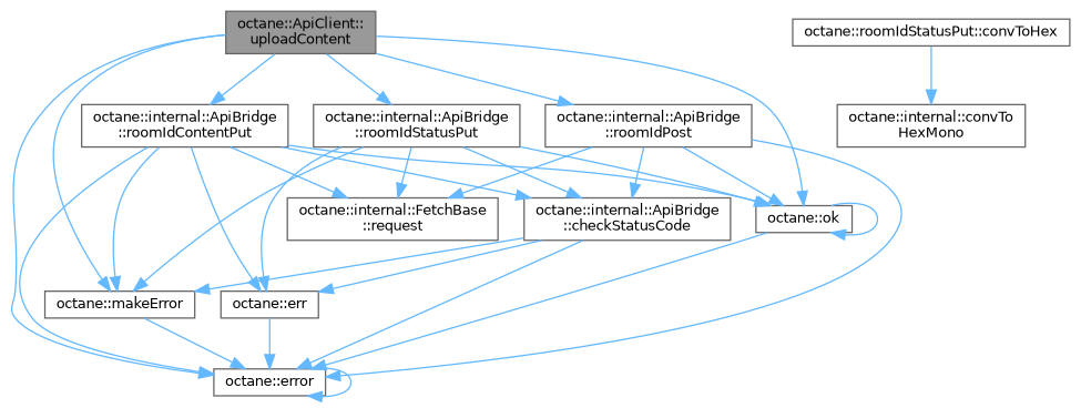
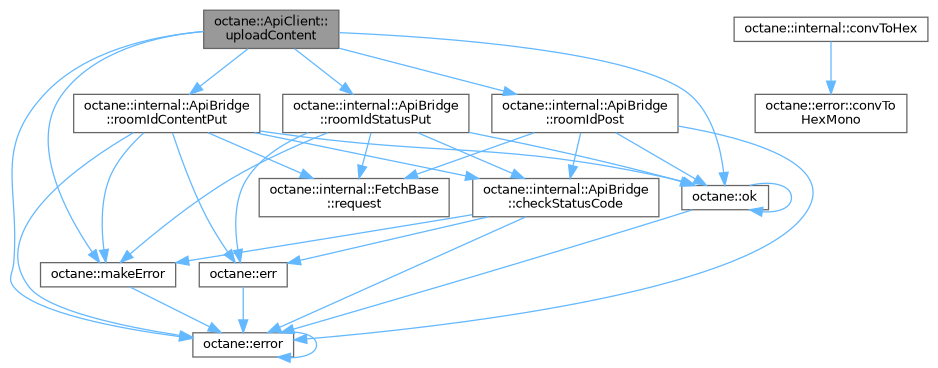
  digraph {
    rankdir=TB
    node [color=grey40 fillcolor=white fontname=Helvetica fontsize=10 shape=box style=filled]
    edge [color=steelblue1 fontname=Helvetica fontsize=10 labelfontname=Helvetica labelfontsize=10 style=solid]
    n1 [color=gray40 fillcolor=grey60 fontcolor=black height=0.2 label="octane::ApiClient::\luploadContent" width=0.4]
    n2 [height=0.2 label="octane::error" width=0.4]
    n3 [height=0.2 label="octane::makeError" width=0.4]
    n4 [height=0.2 label="octane::ok" width=0.4]
    n5 [height=0.2 label="octane::internal::ApiBridge\l::roomIdContentPut" width=0.4]
    n6 [height=0.2 label="octane::internal::ApiBridge\l::roomIdPost" width=0.4]
    n7 [height=0.2 label="octane::internal::ApiBridge\l::roomIdStatusPut" width=0.4]
    n8 [height=0.2 label="octane::internal::ApiBridge\l::checkStatusCode" width=0.4]
    n9 [height=0.2 label="octane::err" width=0.4]
    n10 [height=0.2 label="octane::internal::FetchBase\l::request" width=0.4]
-   n11 [height=0.2 label="octane::roomIdStatusPut::convToHex" width=0.4]
-   n12 [height=0.2 label="octane::internal::convTo\lHexMono" width=0.4]
+   n11 [height=0.2 label="octane::internal::convToHex" width=0.4]
+   n12 [height=0.2 label="octane::error::convTo\lHexMono" width=0.4]
    n1 -> n2
    n1 -> n3
    n1 -> n4
    n1 -> n5
    n1 -> n6
    n1 -> n7
    n2 -> n2
    n3 -> n2
    n4 -> n2
    n4 -> n4
    n5 -> n2
    n5 -> n3
    n5 -> n4
    n5 -> n8
    n5 -> n9
    n5 -> n10
    n6 -> n2
    n6 -> n4
    n6 -> n8
    n6 -> n10
    n7 -> n3
    n7 -> n4
    n7 -> n8
    n7 -> n9
    n7 -> n10
    n8 -> n2
    n8 -> n3
    n8 -> n9
    n9 -> n2
    n11 -> n12
  }
